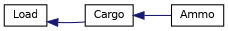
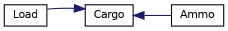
  digraph {
    rankdir=LR
    node [color=black fillcolor=white fontname=Helvetica fontsize=10 shape=record style=filled]
    edge [color=midnightblue dir=back fontname=Helvetica fontsize=10 labelfontname=Helvetica labelfontsize=10 style=solid]
    n1 [height=0.2 label=Load width=0.4]
    n2 [height=0.2 label=Cargo width=0.4]
    n3 [height=0.2 label=Ammo width=0.4]
-   n1 -> n2
+   n2 -> n1
    n2 -> n3
  }
